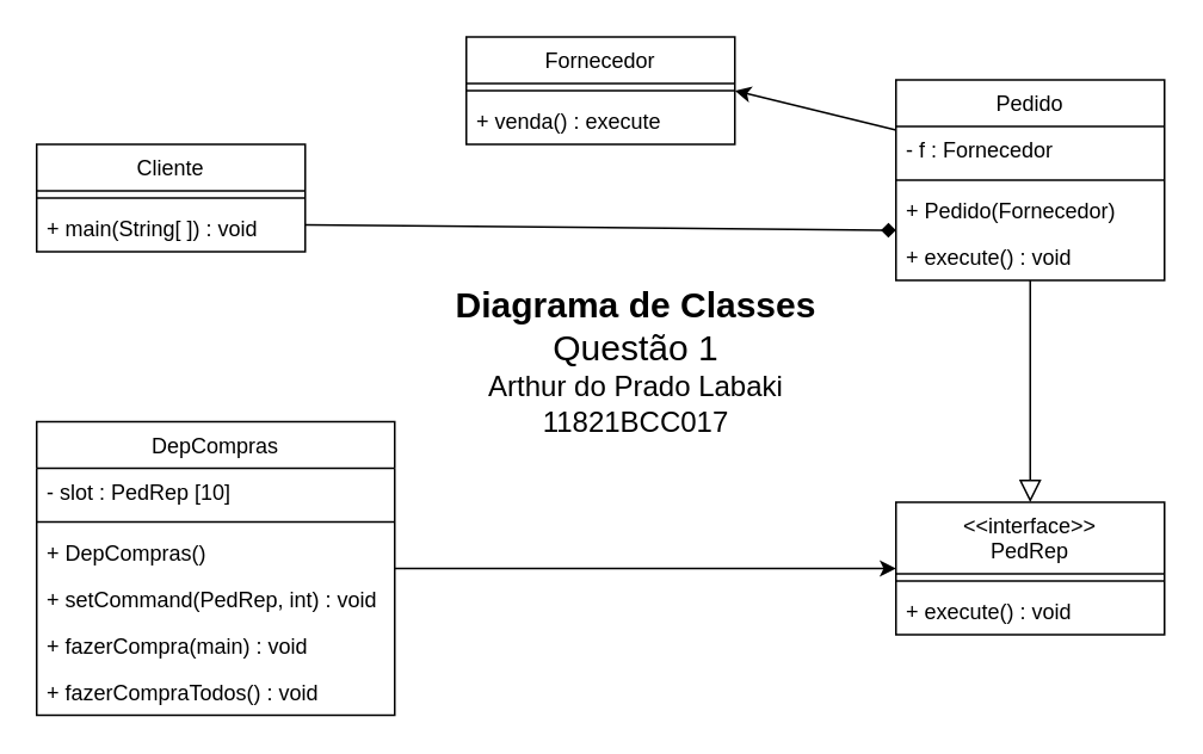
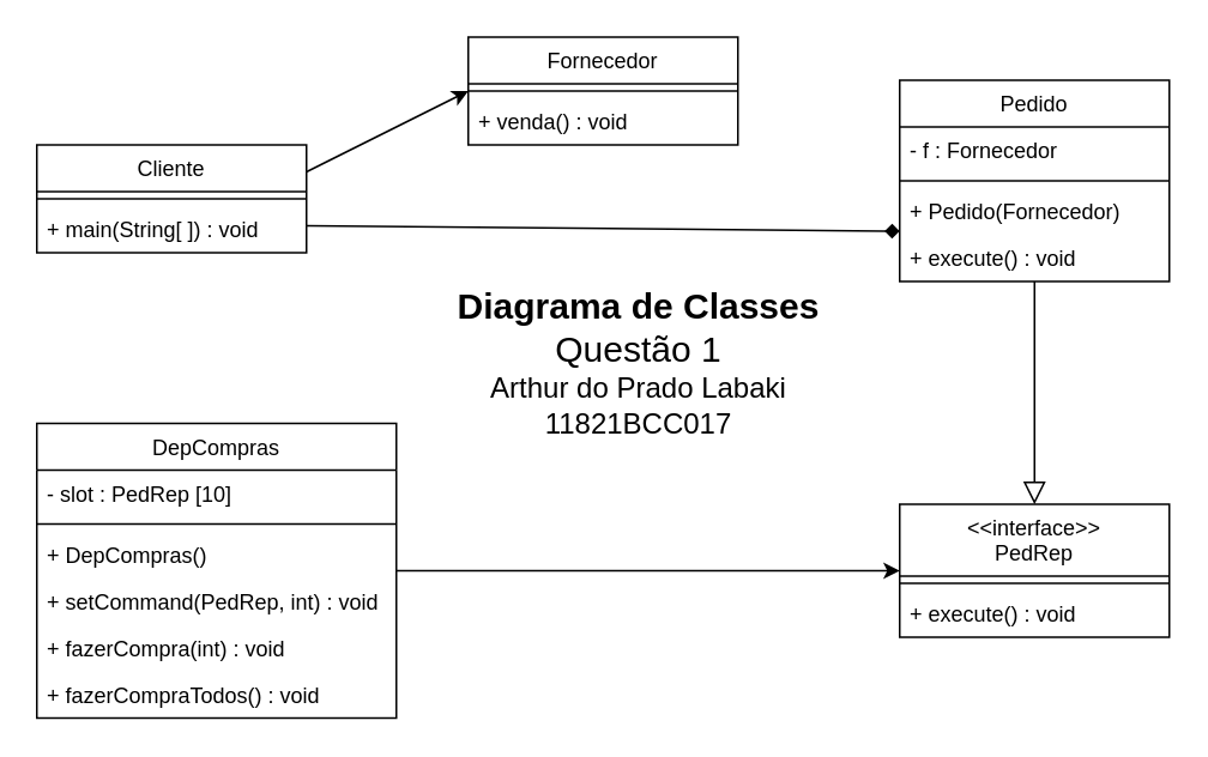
  <mxCell id="0" />
  <mxCell id="1" parent="0" />
  <mxCell id="2" value="&lt;font&gt;&lt;b style=&quot;font-size: 20px&quot;&gt;Diagrama de Classes &lt;/b&gt;&lt;br&gt;&lt;span style=&quot;font-size: 20px&quot;&gt;Questão 1&lt;/span&gt;&lt;br&gt;&lt;/font&gt;&lt;font style=&quot;font-size: 16px&quot;&gt;Arthur do Prado Labaki&lt;br&gt;11821BCC017&lt;/font&gt;" style="text;html=1;strokeColor=none;fillColor=none;align=center;verticalAlign=middle;whiteSpace=wrap;rounded=0;" vertex="1" parent="1"><mxGeometry x="240" y="156" width="230" height="90" as="geometry" /></mxCell>
  <mxCell id="3" value="Cliente" style="swimlane;fontStyle=0;align=center;verticalAlign=top;childLayout=stackLayout;horizontal=1;startSize=26;horizontalStack=0;resizeParent=1;resizeLast=0;collapsible=1;marginBottom=0;rounded=0;shadow=0;strokeWidth=1;" vertex="1" parent="1"><mxGeometry x="20" y="80" width="150" height="60" as="geometry"><mxRectangle x="40" y="160" width="160" height="26" as="alternateBounds" /></mxGeometry></mxCell>
  <mxCell id="4" value="" style="line;html=1;strokeWidth=1;align=left;verticalAlign=middle;spacingTop=-1;spacingLeft=3;spacingRight=3;rotatable=0;labelPosition=right;points=[];portConstraint=eastwest;" vertex="1" parent="3"><mxGeometry y="26" width="150" height="8" as="geometry" /></mxCell>
  <mxCell id="5" value="+ main(String[ ]) : void" style="text;align=left;verticalAlign=top;spacingLeft=4;spacingRight=4;overflow=hidden;rotatable=0;points=[[0,0.5],[1,0.5]];portConstraint=eastwest;" vertex="1" parent="3"><mxGeometry y="34" width="150" height="26" as="geometry" /></mxCell>
  <mxCell id="6" value="DepCompras" style="swimlane;fontStyle=0;align=center;verticalAlign=top;childLayout=stackLayout;horizontal=1;startSize=26;horizontalStack=0;resizeParent=1;resizeLast=0;collapsible=1;marginBottom=0;rounded=0;shadow=0;strokeWidth=1;" vertex="1" parent="1"><mxGeometry x="20" y="235" width="200" height="164" as="geometry"><mxRectangle x="270" y="80" width="160" height="26" as="alternateBounds" /></mxGeometry></mxCell>
  <mxCell id="7" value="- slot : PedRep [10]" style="text;align=left;verticalAlign=top;spacingLeft=4;spacingRight=4;overflow=hidden;rotatable=0;points=[[0,0.5],[1,0.5]];portConstraint=eastwest;" vertex="1" parent="6"><mxGeometry y="26" width="200" height="26" as="geometry" /></mxCell>
  <mxCell id="8" value="" style="line;html=1;strokeWidth=1;align=left;verticalAlign=middle;spacingTop=-1;spacingLeft=3;spacingRight=3;rotatable=0;labelPosition=right;points=[];portConstraint=eastwest;" vertex="1" parent="6"><mxGeometry y="52" width="200" height="8" as="geometry" /></mxCell>
  <mxCell id="9" value="+ DepCompras()" style="text;align=left;verticalAlign=top;spacingLeft=4;spacingRight=4;overflow=hidden;rotatable=0;points=[[0,0.5],[1,0.5]];portConstraint=eastwest;" vertex="1" parent="6"><mxGeometry y="60" width="200" height="26" as="geometry" /></mxCell>
  <mxCell id="10" value="+ setCommand(PedRep, int) : void" style="text;align=left;verticalAlign=top;spacingLeft=4;spacingRight=4;overflow=hidden;rotatable=0;points=[[0,0.5],[1,0.5]];portConstraint=eastwest;" vertex="1" parent="6"><mxGeometry y="86" width="200" height="26" as="geometry" /></mxCell>
- <mxCell id="11" value="+ fazerCompra(main) : void" style="text;align=left;verticalAlign=top;spacingLeft=4;spacingRight=4;overflow=hidden;rotatable=0;points=[[0,0.5],[1,0.5]];portConstraint=eastwest;" vertex="1" parent="6"><mxGeometry y="112" width="200" height="26" as="geometry" /></mxCell>
+ <mxCell id="11" value="+ fazerCompra(int) : void" style="text;align=left;verticalAlign=top;spacingLeft=4;spacingRight=4;overflow=hidden;rotatable=0;points=[[0,0.5],[1,0.5]];portConstraint=eastwest;" vertex="1" parent="6"><mxGeometry y="112" width="200" height="26" as="geometry" /></mxCell>
  <mxCell id="12" value="+ fazerCompraTodos() : void" style="text;align=left;verticalAlign=top;spacingLeft=4;spacingRight=4;overflow=hidden;rotatable=0;points=[[0,0.5],[1,0.5]];portConstraint=eastwest;" vertex="1" parent="6"><mxGeometry y="138" width="200" height="26" as="geometry" /></mxCell>
  <mxCell id="13" value="Fornecedor" style="swimlane;fontStyle=0;align=center;verticalAlign=top;childLayout=stackLayout;horizontal=1;startSize=26;horizontalStack=0;resizeParent=1;resizeLast=0;collapsible=1;marginBottom=0;rounded=0;shadow=0;strokeWidth=1;" vertex="1" parent="1"><mxGeometry x="260" y="20" width="150" height="60" as="geometry"><mxRectangle x="280" y="110" width="160" height="26" as="alternateBounds" /></mxGeometry></mxCell>
  <mxCell id="14" value="" style="line;html=1;strokeWidth=1;align=left;verticalAlign=middle;spacingTop=-1;spacingLeft=3;spacingRight=3;rotatable=0;labelPosition=right;points=[];portConstraint=eastwest;" vertex="1" parent="13"><mxGeometry y="26" width="150" height="8" as="geometry" /></mxCell>
- <mxCell id="15" value="+ venda() : execute" style="text;align=left;verticalAlign=top;spacingLeft=4;spacingRight=4;overflow=hidden;rotatable=0;points=[[0,0.5],[1,0.5]];portConstraint=eastwest;" vertex="1" parent="13"><mxGeometry y="34" width="150" height="26" as="geometry" /></mxCell>
+ <mxCell id="15" value="+ venda() : void" style="text;align=left;verticalAlign=top;spacingLeft=4;spacingRight=4;overflow=hidden;rotatable=0;points=[[0,0.5],[1,0.5]];portConstraint=eastwest;" vertex="1" parent="13"><mxGeometry y="34" width="150" height="26" as="geometry" /></mxCell>
  <mxCell id="16" value="Pedido" style="swimlane;fontStyle=0;align=center;verticalAlign=top;childLayout=stackLayout;horizontal=1;startSize=26;horizontalStack=0;resizeParent=1;resizeLast=0;collapsible=1;marginBottom=0;rounded=0;shadow=0;strokeWidth=1;" vertex="1" parent="1"><mxGeometry x="500" y="44" width="150" height="112" as="geometry"><mxRectangle x="520" y="134" width="160" height="26" as="alternateBounds" /></mxGeometry></mxCell>
  <mxCell id="17" value="- f : Fornecedor" style="text;align=left;verticalAlign=top;spacingLeft=4;spacingRight=4;overflow=hidden;rotatable=0;points=[[0,0.5],[1,0.5]];portConstraint=eastwest;" vertex="1" parent="16"><mxGeometry y="26" width="150" height="26" as="geometry" /></mxCell>
  <mxCell id="18" value="" style="line;html=1;strokeWidth=1;align=left;verticalAlign=middle;spacingTop=-1;spacingLeft=3;spacingRight=3;rotatable=0;labelPosition=right;points=[];portConstraint=eastwest;" vertex="1" parent="16"><mxGeometry y="52" width="150" height="8" as="geometry" /></mxCell>
  <mxCell id="19" value="+ Pedido(Fornecedor)" style="text;align=left;verticalAlign=top;spacingLeft=4;spacingRight=4;overflow=hidden;rotatable=0;points=[[0,0.5],[1,0.5]];portConstraint=eastwest;" vertex="1" parent="16"><mxGeometry y="60" width="150" height="26" as="geometry" /></mxCell>
  <mxCell id="20" value="+ execute() : void" style="text;align=left;verticalAlign=top;spacingLeft=4;spacingRight=4;overflow=hidden;rotatable=0;points=[[0,0.5],[1,0.5]];portConstraint=eastwest;" vertex="1" parent="16"><mxGeometry y="86" width="150" height="26" as="geometry" /></mxCell>
  <mxCell id="21" value="&lt;&lt;interface&gt;&gt;&#10;PedRep" style="swimlane;fontStyle=0;align=center;verticalAlign=top;childLayout=stackLayout;horizontal=1;startSize=40;horizontalStack=0;resizeParent=1;resizeLast=0;collapsible=1;marginBottom=0;rounded=0;shadow=0;strokeWidth=1;" vertex="1" parent="1"><mxGeometry x="500" y="280" width="150" height="74" as="geometry"><mxRectangle x="520" y="370" width="160" height="26" as="alternateBounds" /></mxGeometry></mxCell>
  <mxCell id="22" value="" style="line;html=1;strokeWidth=1;align=left;verticalAlign=middle;spacingTop=-1;spacingLeft=3;spacingRight=3;rotatable=0;labelPosition=right;points=[];portConstraint=eastwest;" vertex="1" parent="21"><mxGeometry y="40" width="150" height="8" as="geometry" /></mxCell>
  <mxCell id="23" value="+ execute() : void" style="text;align=left;verticalAlign=top;spacingLeft=4;spacingRight=4;overflow=hidden;rotatable=0;points=[[0,0.5],[1,0.5]];portConstraint=eastwest;" vertex="1" parent="21"><mxGeometry y="48" width="150" height="26" as="geometry" /></mxCell>
  <mxCell id="24" value="" style="endArrow=block;endSize=10;endFill=0;shadow=0;strokeWidth=1;rounded=0;edgeStyle=orthogonalEdgeStyle;elbow=vertical;exitX=0.5;exitY=1;exitDx=0;exitDy=0;entryX=0.5;entryY=0;entryDx=0;entryDy=0;" edge="1" parent="1" source="16" target="21"><mxGeometry width="160" relative="1" as="geometry"><mxPoint x="530" y="170" as="sourcePoint" /><mxPoint x="520" y="230" as="targetPoint" /><Array as="points"><mxPoint x="575" y="240" /><mxPoint x="575" y="240" /></Array></mxGeometry></mxCell>
- <mxCell id="25" value="" style="endArrow=classic;html=1;rounded=0;exitX=0;exitY=0.25;exitDx=0;exitDy=0;entryX=1;entryY=0.5;entryDx=0;entryDy=0;" edge="1" parent="1" source="16" target="13"><mxGeometry width="50" height="50" relative="1" as="geometry"><mxPoint x="400" y="220" as="sourcePoint" /><mxPoint x="220" y="240" as="targetPoint" /></mxGeometry></mxCell>
  <mxCell id="26" value="" style="endArrow=classic;html=1;rounded=0;exitX=1;exitY=0.5;exitDx=0;exitDy=0;entryX=0;entryY=0.5;entryDx=0;entryDy=0;" edge="1" parent="1" source="6" target="21"><mxGeometry width="50" height="50" relative="1" as="geometry"><mxPoint x="490" y="190" as="sourcePoint" /><mxPoint x="200" y="190" as="targetPoint" /></mxGeometry></mxCell>
+ <mxCell id="27" value="" style="endArrow=classic;html=1;rounded=0;exitX=1;exitY=0.25;exitDx=0;exitDy=0;entryX=0;entryY=0.5;entryDx=0;entryDy=0;" edge="1" parent="1" source="3" target="13"><mxGeometry width="50" height="50" relative="1" as="geometry"><mxPoint x="150" y="100" as="sourcePoint" /><mxPoint x="240" y="40" as="targetPoint" /></mxGeometry></mxCell>
  <mxCell id="28" value="" style="endArrow=diamond;html=1;rounded=0;entryX=0;entryY=0.75;entryDx=0;entryDy=0;exitX=1;exitY=0.75;exitDx=0;exitDy=0;" edge="1" parent="1" source="3" target="16"><mxGeometry width="50" height="50" relative="1" as="geometry"><mxPoint x="200" y="110" as="sourcePoint" /><mxPoint x="120" y="260" as="targetPoint" /></mxGeometry></mxCell>
